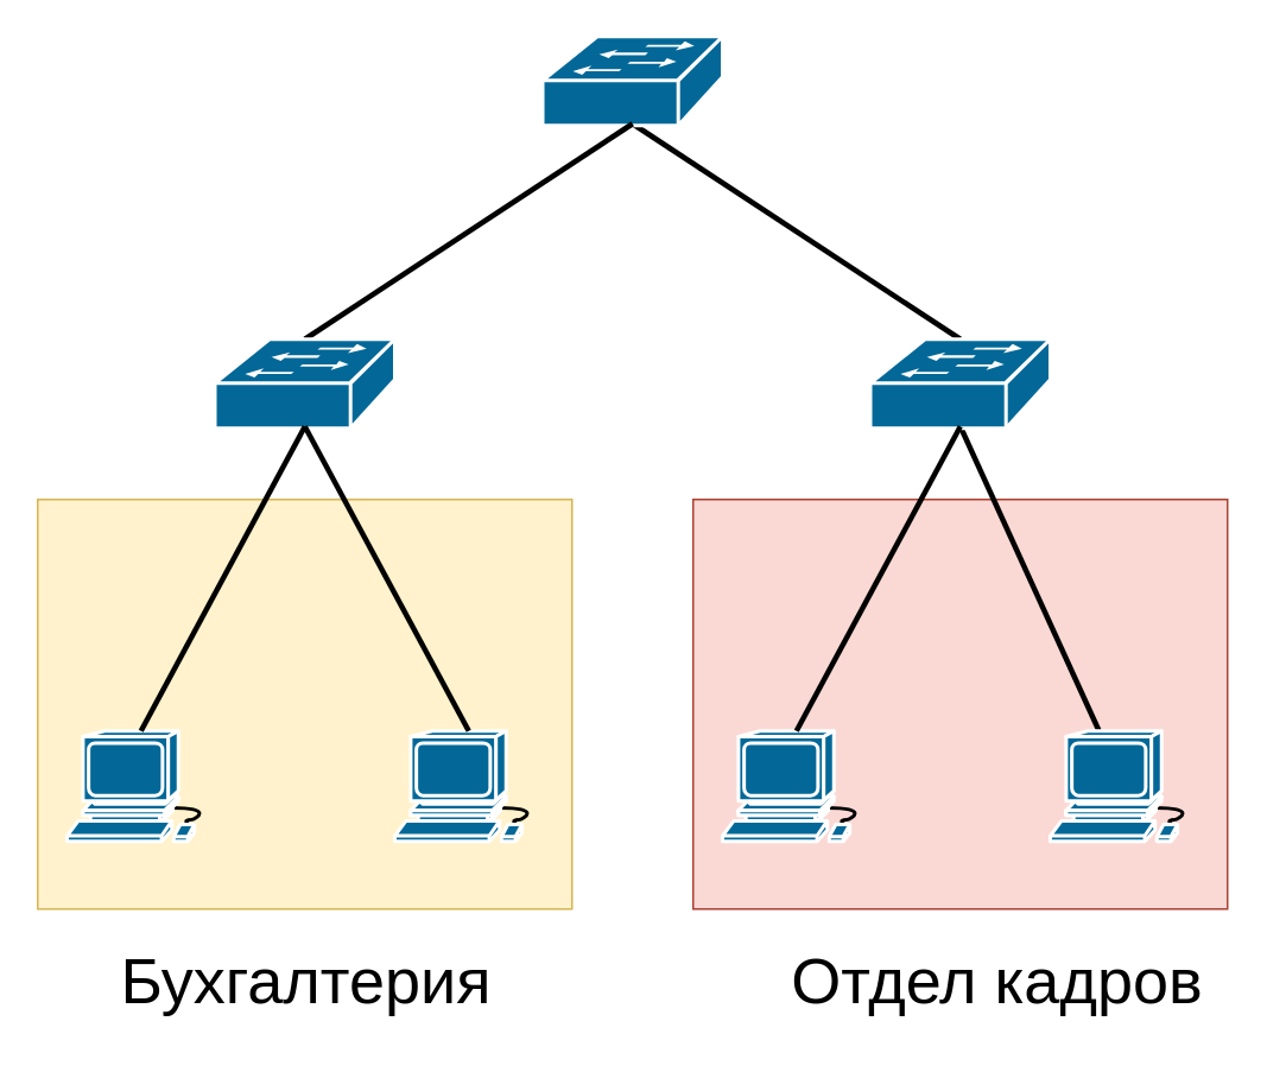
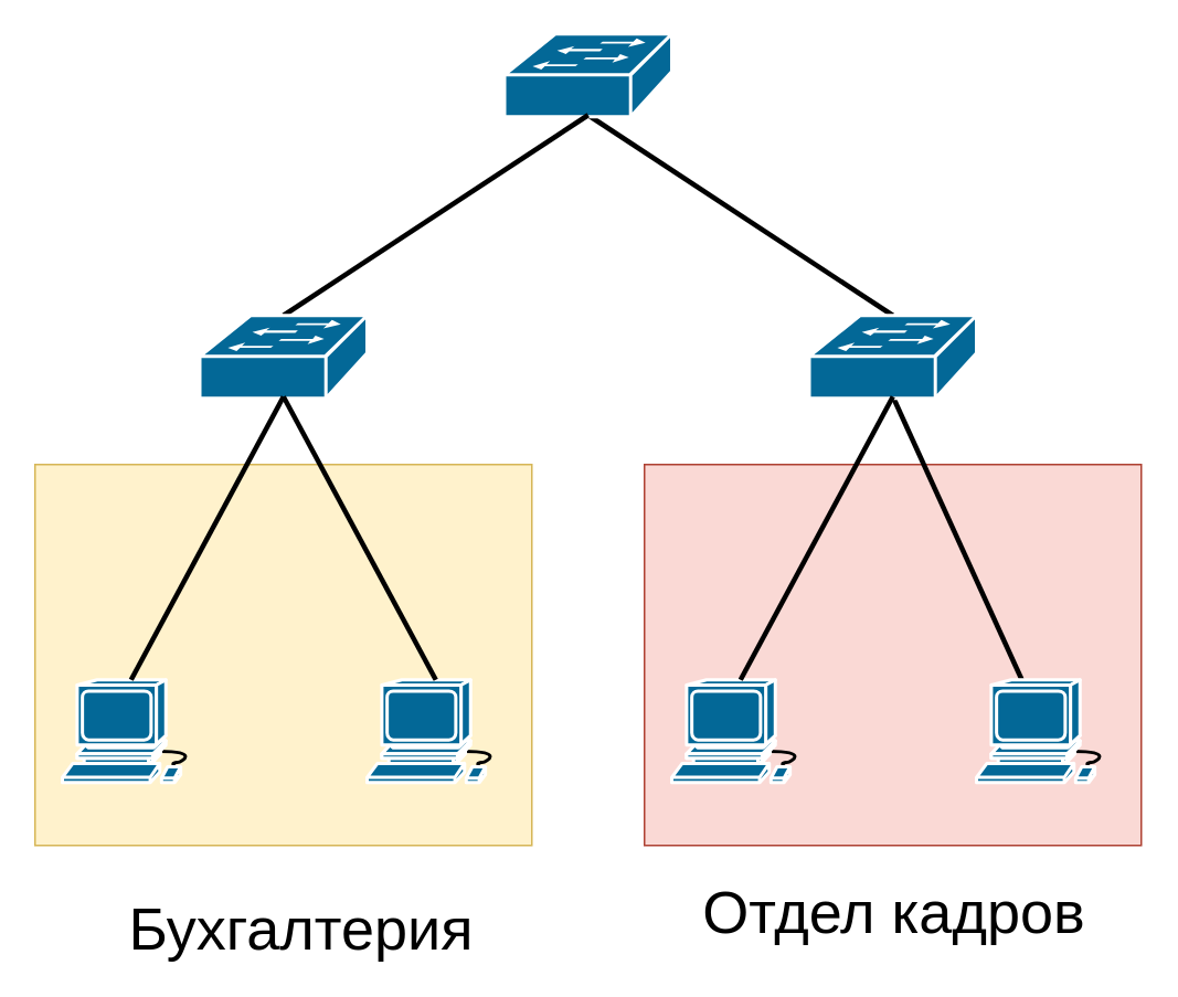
  <mxCell id="0" />
  <mxCell id="1" parent="0" />
  <mxCell id="2" value="" style="rounded=0;whiteSpace=wrap;html=1;fillColor=#fad9d5;strokeColor=#ae4132;" vertex="1" parent="1"><mxGeometry x="388.5" y="280" width="300" height="230" as="geometry" /></mxCell>
  <mxCell id="3" value="" style="rounded=0;whiteSpace=wrap;html=1;fillColor=#fff2cc;strokeColor=#d6b656;" vertex="1" parent="1"><mxGeometry x="20.5" y="280" width="300" height="230" as="geometry" /></mxCell>
  <mxCell id="4" style="rounded=0;orthogonalLoop=1;jettySize=auto;html=1;exitX=0.5;exitY=0.98;exitDx=0;exitDy=0;exitPerimeter=0;strokeWidth=3;endArrow=none;endFill=0;entryX=0.5;entryY=0;entryDx=0;entryDy=0;entryPerimeter=0;" edge="1" parent="1" source="5" target="11"><mxGeometry relative="1" as="geometry" /></mxCell>
  <mxCell id="5" value="" style="shape=mxgraph.cisco.switches.workgroup_switch;sketch=0;html=1;pointerEvents=1;dashed=0;fillColor=#036897;strokeColor=#ffffff;strokeWidth=2;verticalLabelPosition=bottom;verticalAlign=top;align=center;outlineConnect=0;" parent="1" vertex="1"><mxGeometry x="304" y="20" width="101" height="50" as="geometry" /></mxCell>
  <mxCell id="6" style="rounded=0;orthogonalLoop=1;jettySize=auto;html=1;exitX=0.5;exitY=0;exitDx=0;exitDy=0;exitPerimeter=0;strokeWidth=3;endArrow=none;endFill=0;entryX=0.5;entryY=0.98;entryDx=0;entryDy=0;entryPerimeter=0;" edge="1" parent="1" source="7" target="5"><mxGeometry relative="1" as="geometry"><mxPoint x="323" y="70" as="targetPoint" /></mxGeometry></mxCell>
  <mxCell id="7" value="" style="shape=mxgraph.cisco.switches.workgroup_switch;sketch=0;html=1;pointerEvents=1;dashed=0;fillColor=#036897;strokeColor=#ffffff;strokeWidth=2;verticalLabelPosition=bottom;verticalAlign=top;align=center;outlineConnect=0;" parent="1" vertex="1"><mxGeometry x="120" y="190" width="101" height="50" as="geometry" /></mxCell>
  <mxCell id="8" value="" style="shape=mxgraph.cisco.computers_and_peripherals.workstation;sketch=0;html=1;pointerEvents=1;dashed=0;fillColor=#036897;strokeColor=#ffffff;strokeWidth=2;verticalLabelPosition=bottom;verticalAlign=top;align=center;outlineConnect=0;" parent="1" vertex="1"><mxGeometry x="221" y="410" width="83" height="62" as="geometry" /></mxCell>
  <mxCell id="9" value="" style="shape=mxgraph.cisco.computers_and_peripherals.workstation;sketch=0;html=1;pointerEvents=1;dashed=0;fillColor=#036897;strokeColor=#ffffff;strokeWidth=2;verticalLabelPosition=bottom;verticalAlign=top;align=center;outlineConnect=0;" parent="1" vertex="1"><mxGeometry x="37" y="410" width="83" height="62" as="geometry" /></mxCell>
  <mxCell id="10" style="rounded=0;orthogonalLoop=1;jettySize=auto;html=1;exitX=0.5;exitY=0.98;exitDx=0;exitDy=0;exitPerimeter=0;strokeWidth=3;endArrow=none;endFill=0;" edge="1" parent="1" source="11" target="12"><mxGeometry relative="1" as="geometry" /></mxCell>
  <mxCell id="11" value="" style="shape=mxgraph.cisco.switches.workgroup_switch;sketch=0;html=1;pointerEvents=1;dashed=0;fillColor=#036897;strokeColor=#ffffff;strokeWidth=2;verticalLabelPosition=bottom;verticalAlign=top;align=center;outlineConnect=0;" vertex="1" parent="1"><mxGeometry x="488" y="190" width="101" height="50" as="geometry" /></mxCell>
  <mxCell id="12" value="" style="shape=mxgraph.cisco.computers_and_peripherals.workstation;sketch=0;html=1;pointerEvents=1;dashed=0;fillColor=#036897;strokeColor=#ffffff;strokeWidth=2;verticalLabelPosition=bottom;verticalAlign=top;align=center;outlineConnect=0;" vertex="1" parent="1"><mxGeometry x="589" y="410" width="83" height="62" as="geometry" /></mxCell>
  <mxCell id="13" value="" style="shape=mxgraph.cisco.computers_and_peripherals.workstation;sketch=0;html=1;pointerEvents=1;dashed=0;fillColor=#036897;strokeColor=#ffffff;strokeWidth=2;verticalLabelPosition=bottom;verticalAlign=top;align=center;outlineConnect=0;" vertex="1" parent="1"><mxGeometry x="405" y="410" width="83" height="62" as="geometry" /></mxCell>
- <mxCell id="14" value="&lt;font style=&quot;font-size: 36px;&quot;&gt;Бухгалтерия&lt;/font&gt;" style="text;html=1;align=center;verticalAlign=middle;resizable=0;points=[];autosize=1;strokeColor=none;fillColor=none;" vertex="1" parent="1"><mxGeometry x="50.5" y="520" width="240" height="60" as="geometry" /></mxCell>
- <mxCell id="15" value="&lt;font style=&quot;font-size: 36px;&quot;&gt;Отдел кадров&lt;/font&gt;" style="text;html=1;align=center;verticalAlign=middle;resizable=0;points=[];autosize=1;strokeColor=none;fillColor=none;" vertex="1" parent="1"><mxGeometry x="428.5" y="520" width="260" height="60" as="geometry" /></mxCell>
+ <mxCell id="14" value="&lt;font style=&quot;font-size: 36px;&quot;&gt;Бухгалтерия&lt;/font&gt;" style="text;html=1;align=center;verticalAlign=middle;resizable=0;points=[];autosize=1;strokeColor=none;fillColor=none;" vertex="1" parent="1"><mxGeometry x="60.5" y="530" width="240" height="60" as="geometry" /></mxCell>
+ <mxCell id="15" value="&lt;font style=&quot;font-size: 36px;&quot;&gt;Отдел кадров&lt;/font&gt;" style="text;html=1;align=center;verticalAlign=middle;resizable=0;points=[];autosize=1;strokeColor=none;fillColor=none;" vertex="1" parent="1"><mxGeometry x="408.5" y="520" width="260" height="60" as="geometry" /></mxCell>
  <mxCell id="16" style="rounded=0;orthogonalLoop=1;jettySize=auto;html=1;exitX=0.5;exitY=0.98;exitDx=0;exitDy=0;exitPerimeter=0;entryX=0.5;entryY=0;entryDx=0;entryDy=0;entryPerimeter=0;endArrow=none;endFill=0;strokeWidth=3;" edge="1" parent="1" source="7" target="9"><mxGeometry relative="1" as="geometry" /></mxCell>
  <mxCell id="17" style="rounded=0;orthogonalLoop=1;jettySize=auto;html=1;exitX=0.5;exitY=0;exitDx=0;exitDy=0;exitPerimeter=0;entryX=0.5;entryY=0.98;entryDx=0;entryDy=0;entryPerimeter=0;strokeWidth=3;endArrow=none;endFill=0;" edge="1" parent="1" source="8" target="7"><mxGeometry relative="1" as="geometry" /></mxCell>
  <mxCell id="18" style="rounded=0;orthogonalLoop=1;jettySize=auto;html=1;exitX=0.5;exitY=0.98;exitDx=0;exitDy=0;exitPerimeter=0;entryX=0.5;entryY=0;entryDx=0;entryDy=0;entryPerimeter=0;strokeWidth=3;endArrow=none;endFill=0;" edge="1" parent="1" source="11" target="13"><mxGeometry relative="1" as="geometry" /></mxCell>
